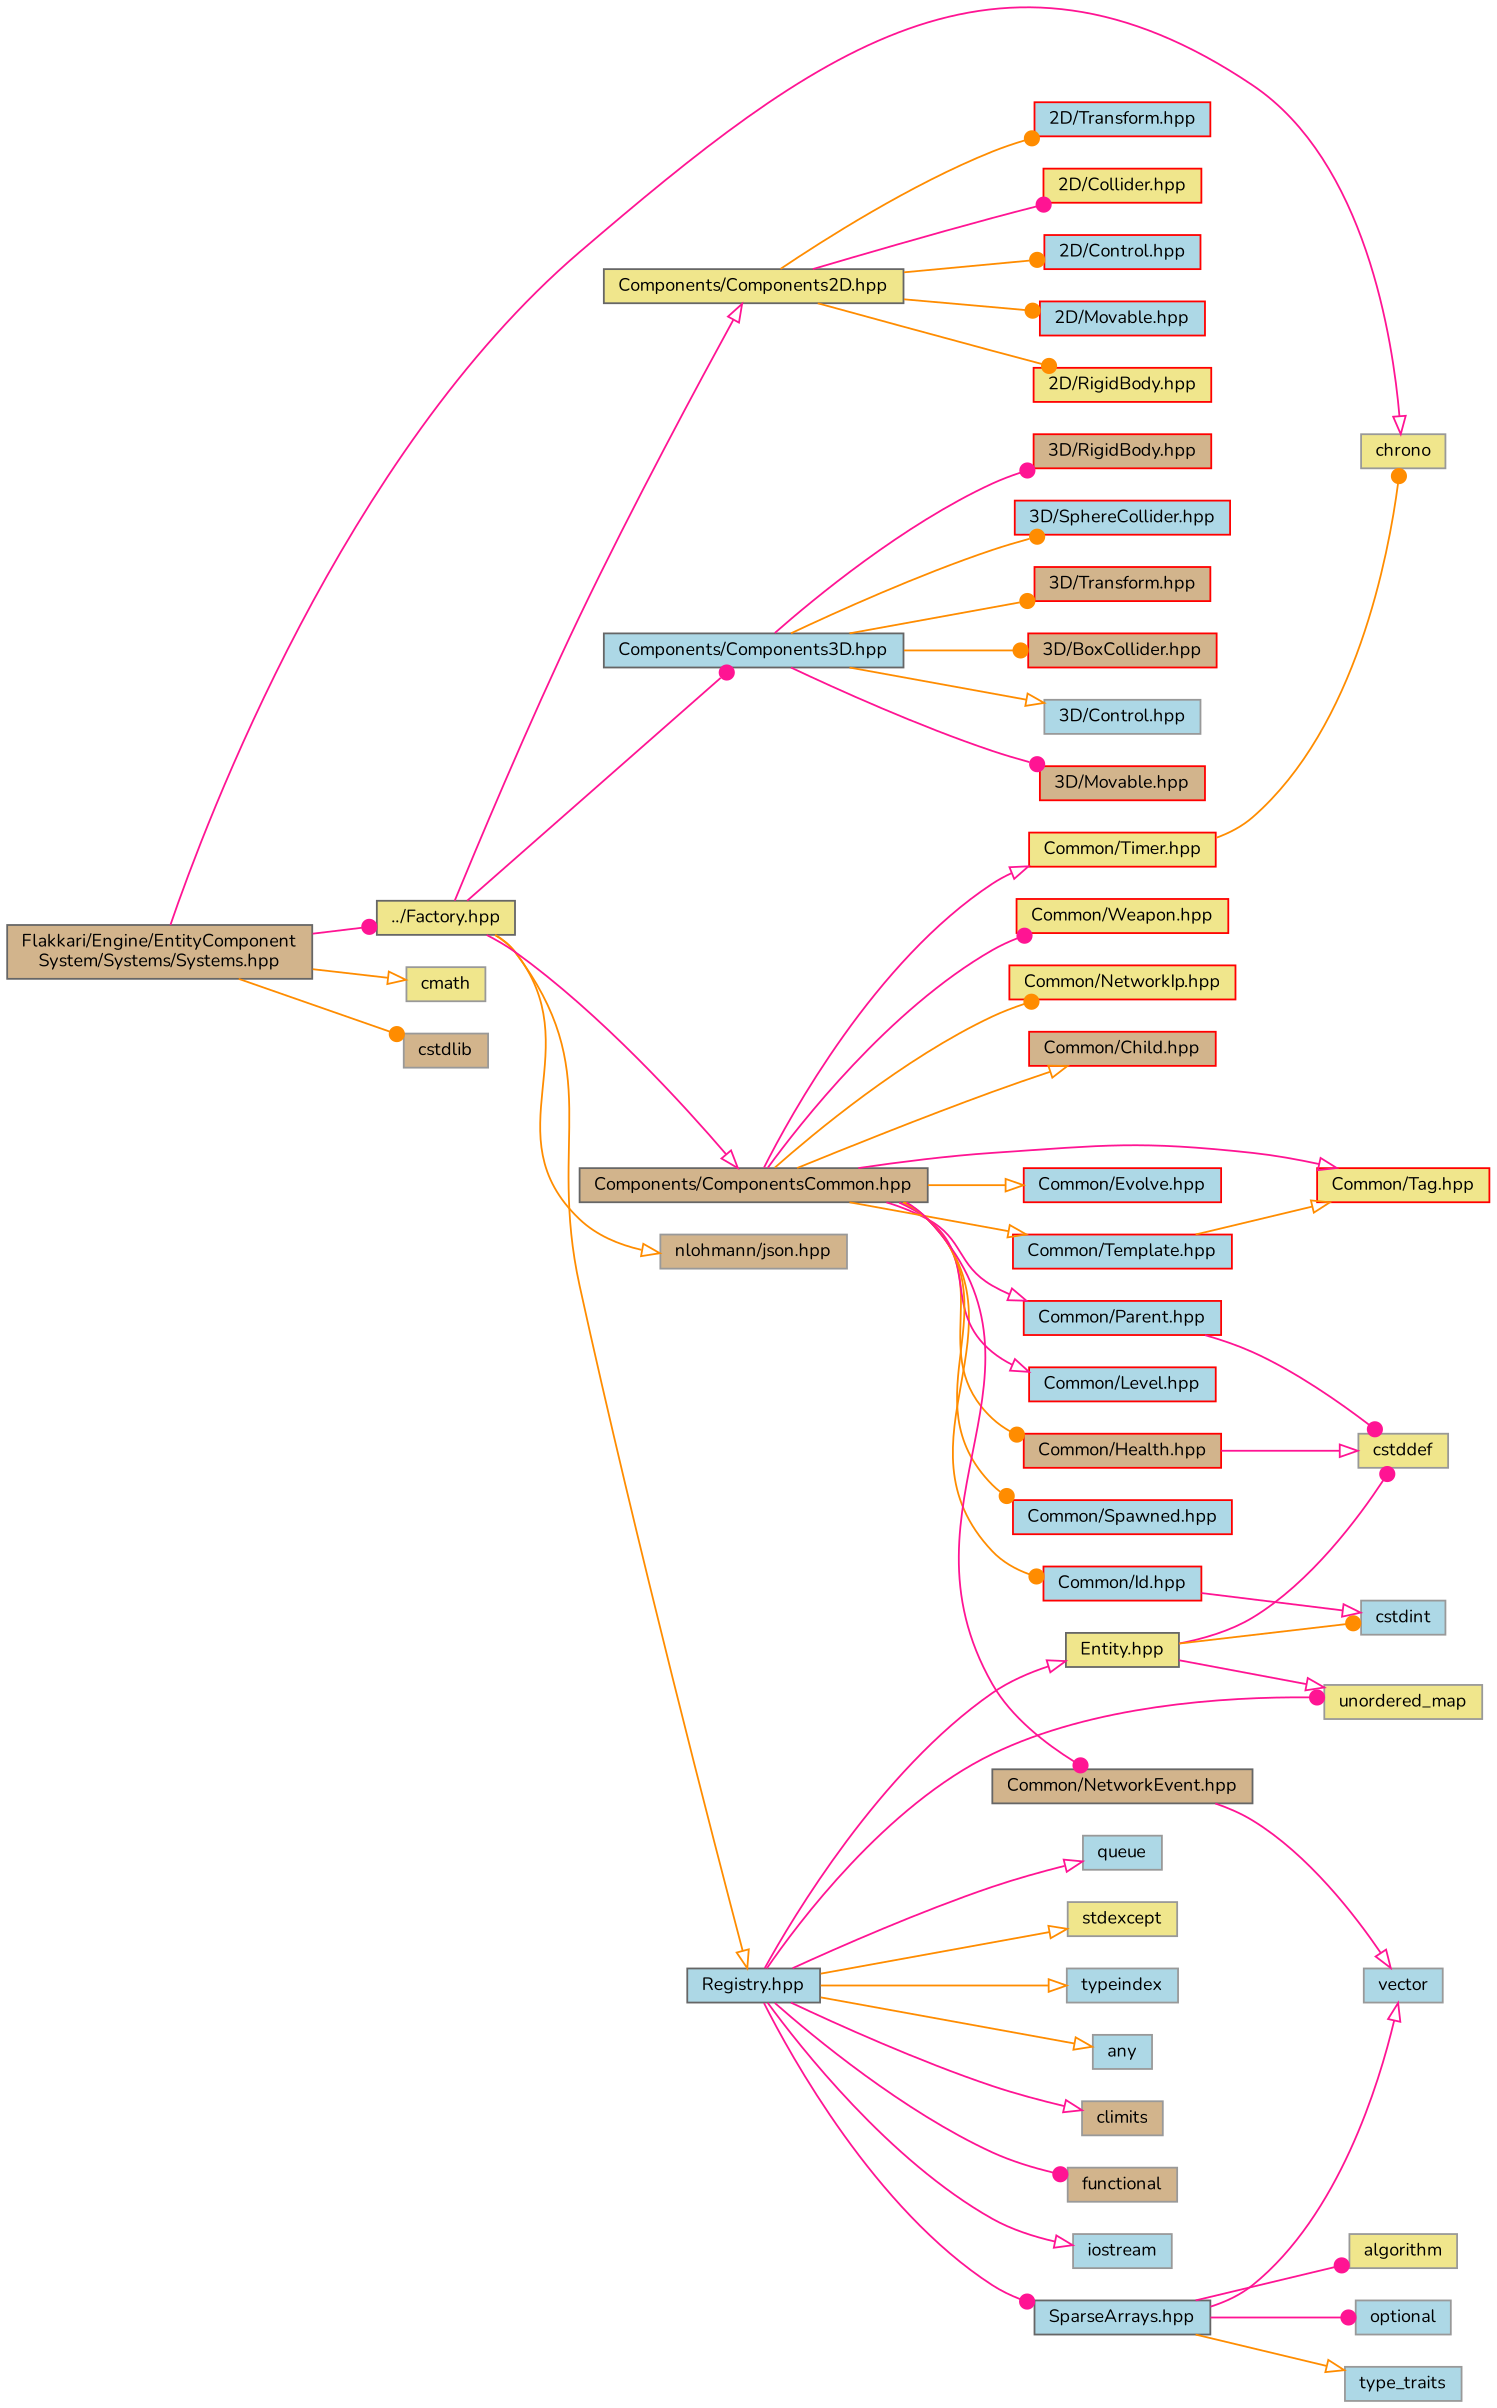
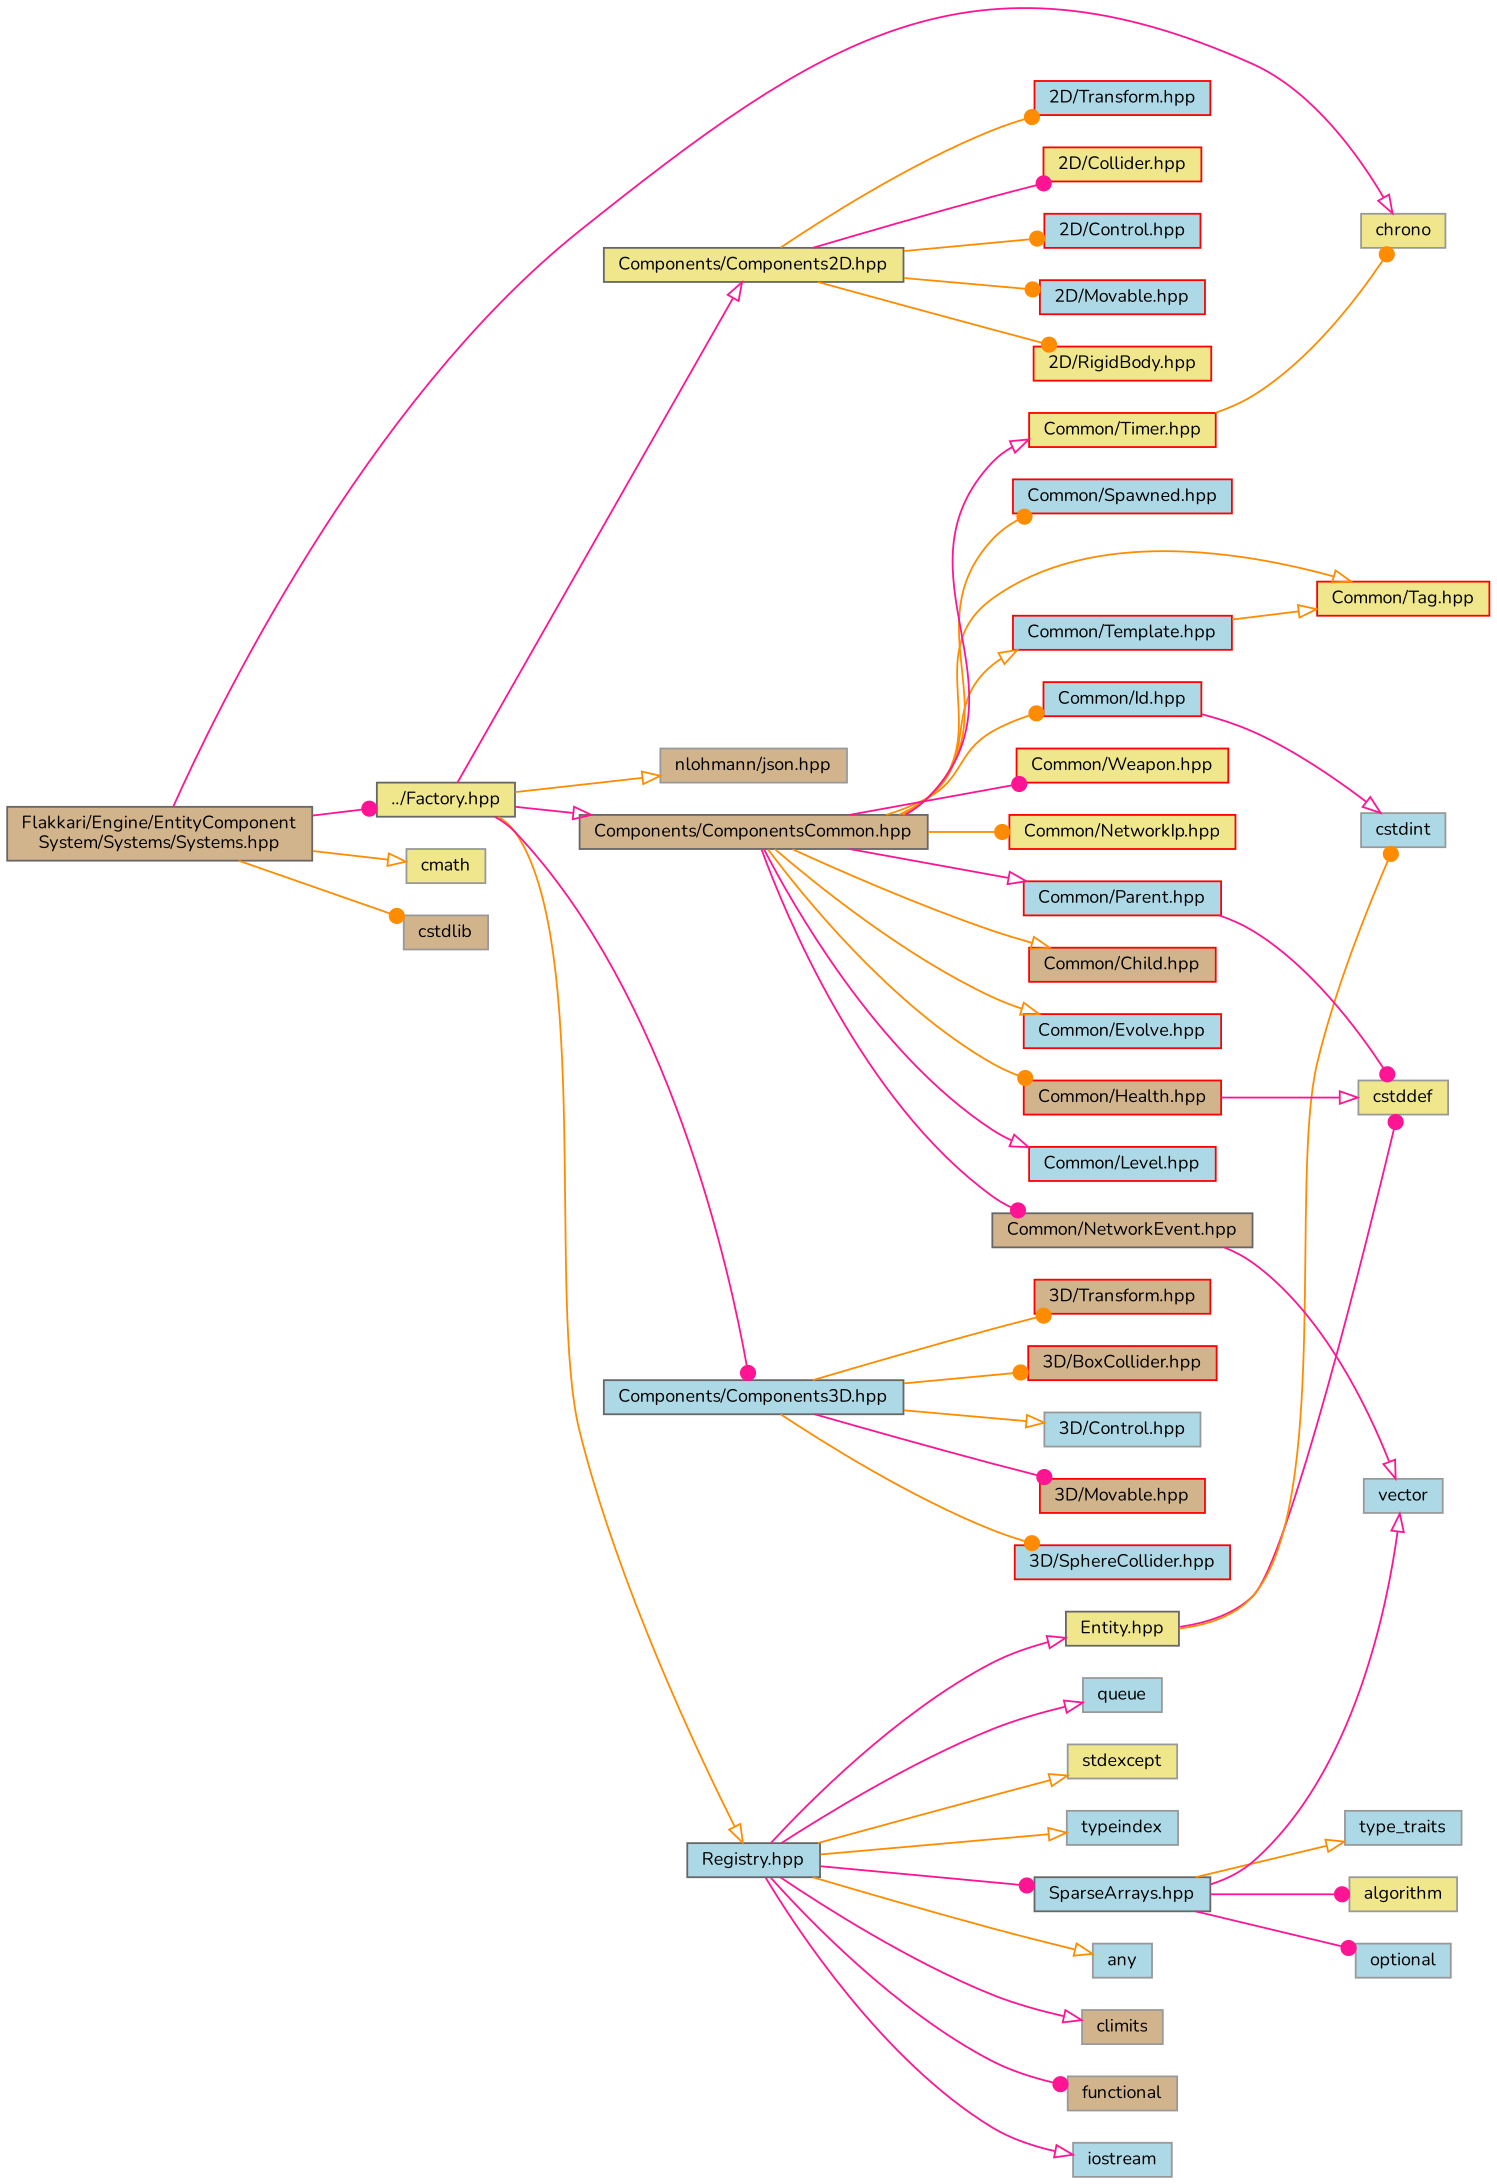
  digraph {
    fontname=Nunito
    rankdir=LR
    node [color=red fillcolor=lightblue fontname=Nunito fontsize=10 shape=box style=filled]
    edge [arrowhead=dot color=deeppink fontname=Nunito fontsize=10 labelfontname=Helvetica labelfontsize=10 style=solid]
    n1 [color=gray40 fillcolor=tan fontcolor=black height=0.2 label="Flakkari/Engine/EntityComponent\lSystem/Systems/Systems.hpp" width=0.4]
    n2 [color=grey40 fillcolor=khaki height=0.2 label="../Factory.hpp" width=0.4]
    n3 [color=grey60 fillcolor=khaki height=0.2 label=chrono width=0.4]
    n4 [color=grey60 fillcolor=khaki height=0.2 label=cmath width=0.4]
    n5 [color=grey60 fillcolor=tan height=0.2 label=cstdlib width=0.4]
    n6 [color=grey60 fillcolor=tan height=0.2 label="nlohmann/json.hpp" width=0.4]
    n7 [color=grey40 height=0.2 label="Registry.hpp" width=0.4]
    n8 [color=grey40 fillcolor=khaki height=0.2 label="Components/Components2D.hpp" width=0.4]
    n9 [color=grey40 height=0.2 label="Components/Components3D.hpp" width=0.4]
    n10 [color=grey40 fillcolor=tan height=0.2 label="Components/ComponentsCommon.hpp" width=0.4]
    n11 [color=grey40 fillcolor=khaki height=0.2 label="Entity.hpp" width=0.4]
-   n12 [color=grey60 fillcolor=khaki height=0.2 label=unordered_map width=0.4]
    n13 [color=grey40 height=0.2 label="SparseArrays.hpp" width=0.4]
    n14 [color=grey60 height=0.2 label=any width=0.4]
    n15 [color=grey60 fillcolor=tan height=0.2 label=climits width=0.4]
    n16 [color=grey60 fillcolor=tan height=0.2 label=functional width=0.4]
    n17 [color=grey60 height=0.2 label=iostream width=0.4]
    n18 [color=grey60 height=0.2 label=queue width=0.4]
    n19 [color=grey60 fillcolor=khaki height=0.2 label=stdexcept width=0.4]
    n20 [color=grey60 height=0.2 label=typeindex width=0.4]
    n21 [fillcolor=khaki height=0.2 label="2D/Collider.hpp" width=0.4]
    n22 [height=0.2 label="2D/Control.hpp" width=0.4]
    n23 [height=0.2 label="2D/Movable.hpp" width=0.4]
    n24 [fillcolor=khaki height=0.2 label="2D/RigidBody.hpp" width=0.4]
    n25 [height=0.2 label="2D/Transform.hpp" width=0.4]
    n26 [fillcolor=tan height=0.2 label="3D/BoxCollider.hpp" width=0.4]
    n27 [color=grey60 height=0.2 label="3D/Control.hpp" width=0.4]
    n28 [fillcolor=tan height=0.2 label="3D/Movable.hpp" width=0.4]
-   n29 [fillcolor=tan height=0.2 label="3D/RigidBody.hpp" width=0.4]
    n30 [height=0.2 label="3D/SphereCollider.hpp" width=0.4]
    n31 [fillcolor=tan height=0.2 label="3D/Transform.hpp" width=0.4]
    n32 [fillcolor=tan height=0.2 label="Common/Child.hpp" width=0.4]
    n33 [height=0.2 label="Common/Evolve.hpp" width=0.4]
    n34 [fillcolor=tan height=0.2 label="Common/Health.hpp" width=0.4]
    n35 [height=0.2 label="Common/Id.hpp" width=0.4]
    n36 [height=0.2 label="Common/Level.hpp" width=0.4]
    n37 [height=0.2 label="Common/Parent.hpp" width=0.4]
    n38 [height=0.2 label="Common/Spawned.hpp" width=0.4]
    n39 [fillcolor=khaki height=0.2 label="Common/Tag.hpp" width=0.4]
    n40 [height=0.2 label="Common/Template.hpp" width=0.4]
    n41 [fillcolor=khaki height=0.2 label="Common/Timer.hpp" width=0.4]
    n42 [fillcolor=khaki height=0.2 label="Common/Weapon.hpp" width=0.4]
    n43 [color=grey40 fillcolor=tan height=0.2 label="Common/NetworkEvent.hpp" width=0.4]
    n44 [fillcolor=khaki height=0.2 label="Common/NetworkIp.hpp" width=0.4]
    n45 [color=grey60 fillcolor=khaki height=0.2 label=cstddef width=0.4]
    n46 [color=grey60 height=0.2 label=cstdint width=0.4]
    n47 [color=grey60 fillcolor=khaki height=0.2 label=algorithm width=0.4]
    n48 [color=grey60 height=0.2 label=optional width=0.4]
    n49 [color=grey60 height=0.2 label=type_traits width=0.4]
    n50 [color=grey60 height=0.2 label=vector width=0.4]
    n1 -> n2
    n1 -> n3 [arrowhead=onormal]
    n1 -> n4 [arrowhead=onormal color=darkorange]
    n1 -> n5 [color=darkorange]
    n2 -> n6 [arrowhead=onormal color=darkorange]
    n2 -> n7 [arrowhead=onormal color=darkorange]
    n2 -> n8 [arrowhead=onormal]
    n2 -> n9
    n2 -> n10 [arrowhead=onormal]
    n7 -> n11 [arrowhead=onormal]
-   n7 -> n12
    n7 -> n13
    n7 -> n14 [arrowhead=onormal color=darkorange]
    n7 -> n15 [arrowhead=onormal]
    n7 -> n16
    n7 -> n17 [arrowhead=onormal]
    n7 -> n18 [arrowhead=onormal]
    n7 -> n19 [arrowhead=onormal color=darkorange]
    n7 -> n20 [arrowhead=onormal color=darkorange]
    n8 -> n21
    n8 -> n22 [color=darkorange]
    n8 -> n23 [color=darkorange]
    n8 -> n24 [color=darkorange]
    n8 -> n25 [color=darkorange]
    n9 -> n26 [color=darkorange]
    n9 -> n27 [arrowhead=onormal color=darkorange]
    n9 -> n28
-   n9 -> n29
    n9 -> n30 [color=darkorange]
    n9 -> n31 [color=darkorange]
    n10 -> n32 [arrowhead=onormal color=darkorange]
    n10 -> n33 [arrowhead=onormal color=darkorange]
    n10 -> n34 [color=darkorange]
    n10 -> n35 [color=darkorange]
    n10 -> n36 [arrowhead=onormal]
    n10 -> n37 [arrowhead=onormal]
    n10 -> n38 [color=darkorange]
-   n10 -> n39 [arrowhead=onormal]
+   n10 -> n39 [arrowhead=onormal color=darkorange]
    n10 -> n40 [arrowhead=onormal color=darkorange]
    n10 -> n41 [arrowhead=onormal]
    n10 -> n42
    n10 -> n43
    n10 -> n44 [color=darkorange]
-   n11 -> n12 [arrowhead=onormal]
    n11 -> n45
    n11 -> n46 [color=darkorange]
    n13 -> n47
    n13 -> n48
    n13 -> n49 [arrowhead=onormal color=darkorange]
    n13 -> n50 [arrowhead=onormal]
    n34 -> n45 [arrowhead=onormal]
    n35 -> n46 [arrowhead=onormal]
    n37 -> n45
    n40 -> n39 [arrowhead=onormal color=darkorange]
    n41 -> n3 [color=darkorange]
    n43 -> n50 [arrowhead=onormal]
  }
